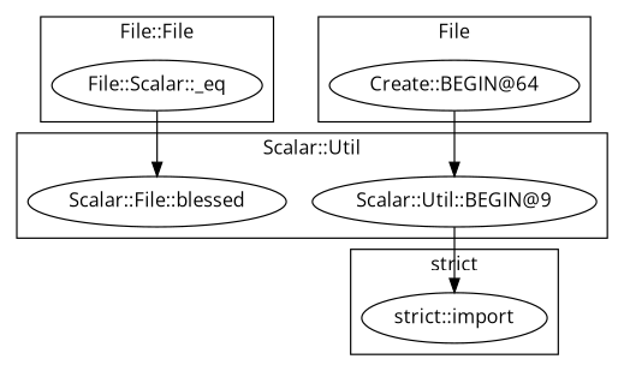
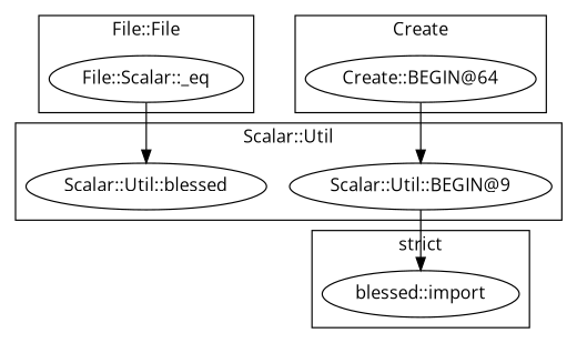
  digraph {
    fontname="Open Sans"
    node [fontname="Open Sans"]
    edge [fontname="Open Sans"]
    "Scalar::Util::BEGIN@9"
-   "Scalar::Util::blessed" [label="Scalar::File::blessed"]
+   "Scalar::Util::blessed"
    n3 [label="File::Scalar::_eq"]
    "Create::BEGIN@64"
-   "strict::import"
+   "strict::import" [label="blessed::import"]
    subgraph cluster_1 {
      label="Scalar::Util"
      "Scalar::Util::BEGIN@9"
      "Scalar::Util::blessed"
    }
    subgraph cluster_2 {
      label="File::File"
      n3
    }
    subgraph cluster_3 {
-     label=File
+     label=Create
      "Create::BEGIN@64"
    }
    subgraph cluster_4 {
      label="strict"
      "strict::import"
    }
    "Scalar::Util::BEGIN@9" -> "strict::import"
    n3 -> "Scalar::Util::blessed"
    "Create::BEGIN@64" -> "Scalar::Util::BEGIN@9"
  }
